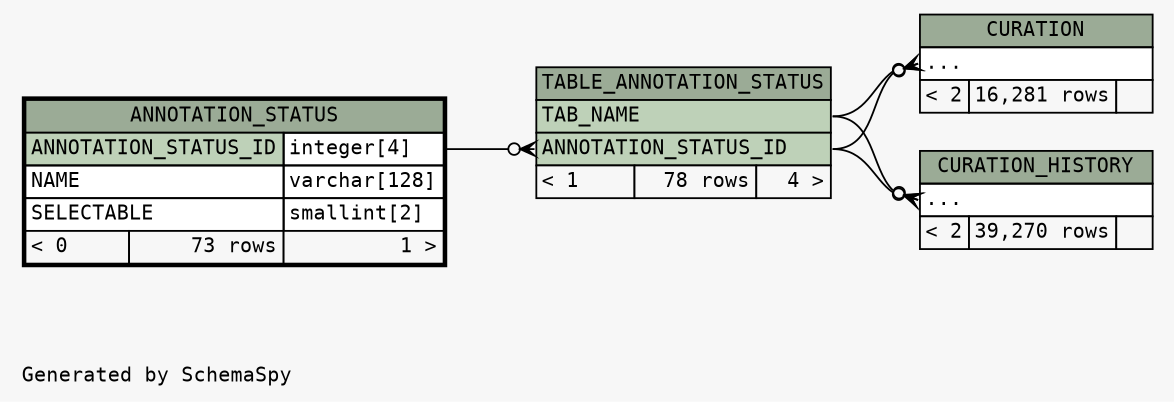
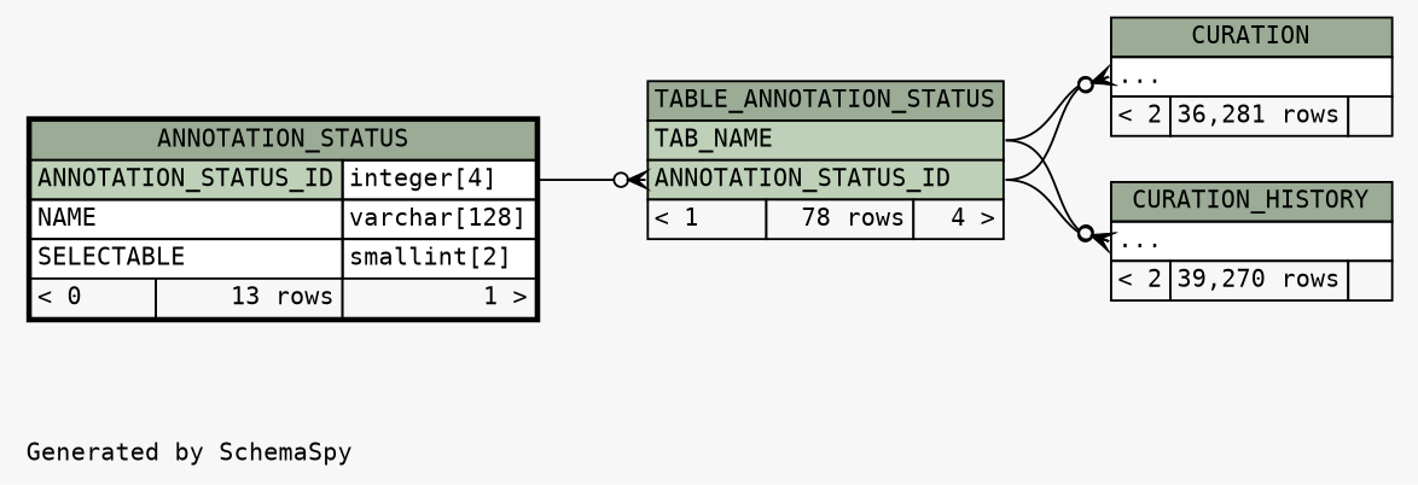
  digraph {
    bgcolor="#f7f7f7"
    fontname="DejaVu Sans Mono"
    fontsize=11
    label="\nGenerated by SchemaSpy"
    labeljust=l
    nodesep=0.18
    rankdir=RL
    ranksep=0.46
    node [fontname="DejaVu Sans Mono" fontsize=11 shape=plaintext]
    edge [arrowhead=none arrowsize=0.8 arrowtail=crowodot dir=back fontname="DejaVu Sans Mono" headport="ANNOTATION_STATUS_ID:e" tailport="elipses:w"]
-   n1 [label=<     <TABLE BORDER="0" CELLBORDER="1" CELLSPACING="0" BGCOLOR="#ffffff">       <TR><TD COLSPAN="3" BGCOLOR="#9bab96" ALIGN="CENTER">CURATION</TD></TR>       <TR><TD PORT="elipses" COLSPAN="3" ALIGN="LEFT">...</TD></TR>       <TR><TD ALIGN="LEFT" BGCOLOR="#f7f7f7">&lt; 2</TD><TD ALIGN="RIGHT" BGCOLOR="#f7f7f7">16,281 rows</TD><TD ALIGN="RIGHT" BGCOLOR="#f7f7f7">  </TD></TR>     </TABLE>>]
+   n1 [label=<     <TABLE BORDER="0" CELLBORDER="1" CELLSPACING="0" BGCOLOR="#ffffff">       <TR><TD COLSPAN="3" BGCOLOR="#9bab96" ALIGN="CENTER">CURATION</TD></TR>       <TR><TD PORT="elipses" COLSPAN="3" ALIGN="LEFT">...</TD></TR>       <TR><TD ALIGN="LEFT" BGCOLOR="#f7f7f7">&lt; 2</TD><TD ALIGN="RIGHT" BGCOLOR="#f7f7f7">36,281 rows</TD><TD ALIGN="RIGHT" BGCOLOR="#f7f7f7">  </TD></TR>     </TABLE>>]
    n2 [label=<     <TABLE BORDER="0" CELLBORDER="1" CELLSPACING="0" BGCOLOR="#ffffff">       <TR><TD COLSPAN="3" BGCOLOR="#9bab96" ALIGN="CENTER">TABLE_ANNOTATION_STATUS</TD></TR>       <TR><TD PORT="TAB_NAME" COLSPAN="3" BGCOLOR="#bed1b8" ALIGN="LEFT">TAB_NAME</TD></TR>       <TR><TD PORT="ANNOTATION_STATUS_ID" COLSPAN="3" BGCOLOR="#bed1b8" ALIGN="LEFT">ANNOTATION_STATUS_ID</TD></TR>       <TR><TD ALIGN="LEFT" BGCOLOR="#f7f7f7">&lt; 1</TD><TD ALIGN="RIGHT" BGCOLOR="#f7f7f7">78 rows</TD><TD ALIGN="RIGHT" BGCOLOR="#f7f7f7">4 &gt;</TD></TR>     </TABLE>>]
-   n3 [label=<     <TABLE BORDER="2" CELLBORDER="1" CELLSPACING="0" BGCOLOR="#ffffff">       <TR><TD COLSPAN="3" BGCOLOR="#9bab96" ALIGN="CENTER">ANNOTATION_STATUS</TD></TR>       <TR><TD PORT="ANNOTATION_STATUS_ID" COLSPAN="2" BGCOLOR="#bed1b8" ALIGN="LEFT">ANNOTATION_STATUS_ID</TD><TD PORT="ANNOTATION_STATUS_ID.type" ALIGN="LEFT">integer[4]</TD></TR>       <TR><TD PORT="NAME" COLSPAN="2" ALIGN="LEFT">NAME</TD><TD PORT="NAME.type" ALIGN="LEFT">varchar[128]</TD></TR>       <TR><TD PORT="SELECTABLE" COLSPAN="2" ALIGN="LEFT">SELECTABLE</TD><TD PORT="SELECTABLE.type" ALIGN="LEFT">smallint[2]</TD></TR>       <TR><TD ALIGN="LEFT" BGCOLOR="#f7f7f7">&lt; 0</TD><TD ALIGN="RIGHT" BGCOLOR="#f7f7f7">73 rows</TD><TD ALIGN="RIGHT" BGCOLOR="#f7f7f7">1 &gt;</TD></TR>     </TABLE>>]
+   n3 [label=<     <TABLE BORDER="2" CELLBORDER="1" CELLSPACING="0" BGCOLOR="#ffffff">       <TR><TD COLSPAN="3" BGCOLOR="#9bab96" ALIGN="CENTER">ANNOTATION_STATUS</TD></TR>       <TR><TD PORT="ANNOTATION_STATUS_ID" COLSPAN="2" BGCOLOR="#bed1b8" ALIGN="LEFT">ANNOTATION_STATUS_ID</TD><TD PORT="ANNOTATION_STATUS_ID.type" ALIGN="LEFT">integer[4]</TD></TR>       <TR><TD PORT="NAME" COLSPAN="2" ALIGN="LEFT">NAME</TD><TD PORT="NAME.type" ALIGN="LEFT">varchar[128]</TD></TR>       <TR><TD PORT="SELECTABLE" COLSPAN="2" ALIGN="LEFT">SELECTABLE</TD><TD PORT="SELECTABLE.type" ALIGN="LEFT">smallint[2]</TD></TR>       <TR><TD ALIGN="LEFT" BGCOLOR="#f7f7f7">&lt; 0</TD><TD ALIGN="RIGHT" BGCOLOR="#f7f7f7">13 rows</TD><TD ALIGN="RIGHT" BGCOLOR="#f7f7f7">1 &gt;</TD></TR>     </TABLE>>]
    n4 [label=<     <TABLE BORDER="0" CELLBORDER="1" CELLSPACING="0" BGCOLOR="#ffffff">       <TR><TD COLSPAN="3" BGCOLOR="#9bab96" ALIGN="CENTER">CURATION_HISTORY</TD></TR>       <TR><TD PORT="elipses" COLSPAN="3" ALIGN="LEFT">...</TD></TR>       <TR><TD ALIGN="LEFT" BGCOLOR="#f7f7f7">&lt; 2</TD><TD ALIGN="RIGHT" BGCOLOR="#f7f7f7">39,270 rows</TD><TD ALIGN="RIGHT" BGCOLOR="#f7f7f7">  </TD></TR>     </TABLE>>]
    n1 -> n2
    n1 -> n2 [headport="TAB_NAME:e"]
    n2 -> n3 [headport="ANNOTATION_STATUS_ID.type:e" tailport="ANNOTATION_STATUS_ID:w"]
    n4 -> n2
    n4 -> n2 [headport="TAB_NAME:e"]
  }
